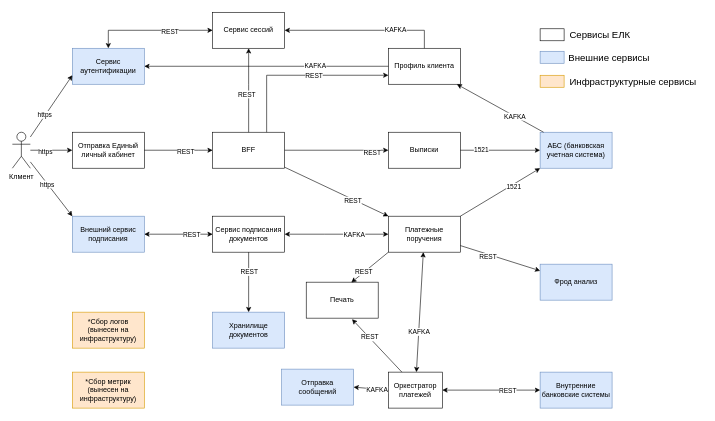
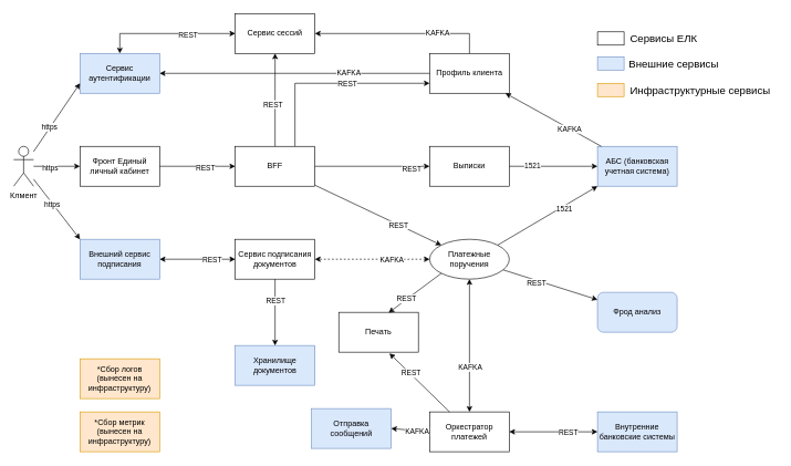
  <mxCell id="0" />
  <mxCell id="1" parent="0" />
  <mxCell id="2" value="Клмент" style="shape=umlActor;verticalLabelPosition=bottom;verticalAlign=top;html=1;outlineConnect=0;" parent="1" vertex="1"><mxGeometry x="20" y="220" width="30" height="60" as="geometry" /></mxCell>
- <mxCell id="3" value="Отправка&amp;nbsp;Единый личный кабинет" style="rounded=0;whiteSpace=wrap;html=1;" parent="1" vertex="1"><mxGeometry x="120" y="220" width="120" height="60" as="geometry" /></mxCell>
+ <mxCell id="3" value="Фронт&amp;nbsp;Единый личный кабинет" style="rounded=0;whiteSpace=wrap;html=1;" parent="1" vertex="1"><mxGeometry x="120" y="220" width="120" height="60" as="geometry" /></mxCell>
  <mxCell id="4" value="BFF" style="rounded=0;whiteSpace=wrap;html=1;" parent="1" vertex="1"><mxGeometry x="354" y="220" width="120" height="60" as="geometry" /></mxCell>
  <mxCell id="5" value="Сервис аутентификации" style="rounded=0;whiteSpace=wrap;html=1;fillColor=#dae8fc;strokeColor=#6c8ebf;" parent="1" vertex="1"><mxGeometry x="120" y="80" width="120" height="60" as="geometry" /></mxCell>
  <mxCell id="6" value="Внешний сервис подписания" style="rounded=0;whiteSpace=wrap;html=1;fillColor=#dae8fc;strokeColor=#6c8ebf;" parent="1" vertex="1"><mxGeometry x="120" y="360" width="120" height="60" as="geometry" /></mxCell>
  <mxCell id="7" value="" style="endArrow=classic;html=1;rounded=0;entryX=0;entryY=0.75;entryDx=0;entryDy=0;" parent="1" source="2" target="5" edge="1"><mxGeometry width="50" height="50" relative="1" as="geometry"><mxPoint x="40" y="220" as="sourcePoint" /><mxPoint x="90" y="170" as="targetPoint" /></mxGeometry></mxCell>
  <mxCell id="8" value="https" style="edgeLabel;html=1;align=center;verticalAlign=middle;resizable=0;points=[];" parent="7" vertex="1" connectable="0"><mxGeometry x="-0.296" y="1" relative="1" as="geometry"><mxPoint as="offset" /></mxGeometry></mxCell>
  <mxCell id="9" value="" style="endArrow=classic;html=1;rounded=0;" parent="1" source="2" target="3" edge="1"><mxGeometry width="50" height="50" relative="1" as="geometry"><mxPoint x="60" y="238" as="sourcePoint" /><mxPoint x="130" y="135" as="targetPoint" /></mxGeometry></mxCell>
  <mxCell id="10" value="https" style="edgeLabel;html=1;align=center;verticalAlign=middle;resizable=0;points=[];" parent="9" vertex="1" connectable="0"><mxGeometry x="-0.326" y="-2" relative="1" as="geometry"><mxPoint as="offset" /></mxGeometry></mxCell>
  <mxCell id="11" value="" style="endArrow=classic;html=1;rounded=0;entryX=0;entryY=0;entryDx=0;entryDy=0;" parent="1" source="2" target="6" edge="1"><mxGeometry width="50" height="50" relative="1" as="geometry"><mxPoint x="60" y="260" as="sourcePoint" /><mxPoint x="130" y="260" as="targetPoint" /></mxGeometry></mxCell>
  <mxCell id="12" value="https" style="edgeLabel;html=1;align=center;verticalAlign=middle;resizable=0;points=[];" parent="11" vertex="1" connectable="0"><mxGeometry x="-0.176" y="-2" relative="1" as="geometry"><mxPoint y="-1" as="offset" /></mxGeometry></mxCell>
  <mxCell id="13" value="" style="endArrow=classic;html=1;rounded=0;exitX=1;exitY=0.5;exitDx=0;exitDy=0;" parent="1" source="3" target="4" edge="1"><mxGeometry width="50" height="50" relative="1" as="geometry"><mxPoint x="304" y="330" as="sourcePoint" /><mxPoint x="403" y="426" as="targetPoint" /><Array as="points"><mxPoint x="330" y="250" /></Array></mxGeometry></mxCell>
  <mxCell id="14" value="REST" style="edgeLabel;html=1;align=center;verticalAlign=middle;resizable=0;points=[];" parent="13" vertex="1" connectable="0"><mxGeometry x="0.196" y="-1" relative="1" as="geometry"><mxPoint as="offset" /></mxGeometry></mxCell>
  <mxCell id="15" value="Сервис сессий" style="rounded=0;whiteSpace=wrap;html=1;" parent="1" vertex="1"><mxGeometry x="354" y="20" width="120" height="60" as="geometry" /></mxCell>
  <mxCell id="16" value="" style="endArrow=classic;html=1;rounded=0;startArrow=classic;startFill=1;" parent="1" source="15" target="5" edge="1"><mxGeometry width="50" height="50" relative="1" as="geometry"><mxPoint x="360" y="153" as="sourcePoint" /><mxPoint x="430" y="50" as="targetPoint" /><Array as="points"><mxPoint x="180" y="50" /></Array></mxGeometry></mxCell>
  <mxCell id="17" value="REST" style="edgeLabel;html=1;align=center;verticalAlign=middle;resizable=0;points=[];" parent="16" vertex="1" connectable="0"><mxGeometry x="-0.296" y="1" relative="1" as="geometry"><mxPoint as="offset" /></mxGeometry></mxCell>
  <mxCell id="18" value="" style="endArrow=classic;html=1;rounded=0;" parent="1" source="4" target="15" edge="1"><mxGeometry width="50" height="50" relative="1" as="geometry"><mxPoint x="460" y="180" as="sourcePoint" /><mxPoint x="580" y="260" as="targetPoint" /><Array as="points"><mxPoint x="414" y="140" /></Array></mxGeometry></mxCell>
  <mxCell id="19" value="REST" style="edgeLabel;html=1;align=center;verticalAlign=middle;resizable=0;points=[];" parent="18" vertex="1" connectable="0"><mxGeometry x="-0.084" y="4" relative="1" as="geometry"><mxPoint as="offset" /></mxGeometry></mxCell>
  <mxCell id="20" value="Профиль клиента" style="rounded=0;whiteSpace=wrap;html=1;" parent="1" vertex="1"><mxGeometry x="647" y="80" width="120" height="60" as="geometry" /></mxCell>
- <mxCell id="21" value="Платежные поручения" style="rounded=0;whiteSpace=wrap;html=1;" parent="1" vertex="1"><mxGeometry x="647" y="360" width="120" height="60" as="geometry" /></mxCell>
- <mxCell id="22" value="*Сбор логов (вынесен на инфраструктуру)" style="rounded=0;whiteSpace=wrap;html=1;fillColor=#ffe6cc;strokeColor=#d79b00;" parent="1" vertex="1"><mxGeometry x="120" y="520" width="120" height="60" as="geometry" /></mxCell>
+ <mxCell id="21" value="Платежные поручения" style="ellipse;whiteSpace=wrap;html=1;" parent="1" vertex="1"><mxGeometry x="647" y="360" width="120" height="60" as="geometry" /></mxCell>
+ <mxCell id="22" value="*Сбор логов (вынесен на инфраструктуру)" style="rounded=0;whiteSpace=wrap;html=1;fillColor=#ffe6cc;strokeColor=#d79b00;" parent="1" vertex="1"><mxGeometry x="120" y="540" width="120" height="60" as="geometry" /></mxCell>
  <mxCell id="23" value="*Сбор метрик (вынесен на инфраструктуру)" style="rounded=0;whiteSpace=wrap;html=1;fillColor=#ffe6cc;strokeColor=#d79b00;" parent="1" vertex="1"><mxGeometry x="120" y="620" width="120" height="60" as="geometry" /></mxCell>
  <mxCell id="24" value="Сервис подписания документов" style="rounded=0;whiteSpace=wrap;html=1;" parent="1" vertex="1"><mxGeometry x="354" y="360" width="120" height="60" as="geometry" /></mxCell>
  <mxCell id="25" value="" style="endArrow=classic;html=1;rounded=0;startArrow=classic;startFill=1;" parent="1" source="24" target="6" edge="1"><mxGeometry width="50" height="50" relative="1" as="geometry"><mxPoint x="450" y="525" as="sourcePoint" /><mxPoint x="534" y="445" as="targetPoint" /></mxGeometry></mxCell>
  <mxCell id="26" value="REST" style="edgeLabel;html=1;align=center;verticalAlign=middle;resizable=0;points=[];" parent="25" vertex="1" connectable="0"><mxGeometry x="-0.365" relative="1" as="geometry"><mxPoint as="offset" /></mxGeometry></mxCell>
  <mxCell id="27" value="" style="endArrow=classic;html=1;rounded=0;entryX=0;entryY=0.75;entryDx=0;entryDy=0;exitX=0.75;exitY=0;exitDx=0;exitDy=0;" parent="1" source="4" target="20" edge="1"><mxGeometry width="50" height="50" relative="1" as="geometry"><mxPoint x="420" y="240" as="sourcePoint" /><mxPoint x="590" y="250" as="targetPoint" /><Array as="points"><mxPoint x="444" y="125" /></Array></mxGeometry></mxCell>
  <mxCell id="28" value="REST" style="edgeLabel;html=1;align=center;verticalAlign=middle;resizable=0;points=[];" parent="27" vertex="1" connectable="0"><mxGeometry x="0.163" relative="1" as="geometry"><mxPoint as="offset" /></mxGeometry></mxCell>
  <mxCell id="29" value="" style="endArrow=classic;html=1;rounded=0;entryX=0;entryY=0;entryDx=0;entryDy=0;" parent="1" source="4" target="21" edge="1"><mxGeometry width="50" height="50" relative="1" as="geometry"><mxPoint x="474" y="304" as="sourcePoint" /><mxPoint x="710" y="280" as="targetPoint" /></mxGeometry></mxCell>
  <mxCell id="30" value="REST" style="edgeLabel;html=1;align=center;verticalAlign=middle;resizable=0;points=[];" parent="29" vertex="1" connectable="0"><mxGeometry x="0.32" y="-1" relative="1" as="geometry"><mxPoint as="offset" /></mxGeometry></mxCell>
  <mxCell id="31" value="Выписки" style="rounded=0;whiteSpace=wrap;html=1;" parent="1" vertex="1"><mxGeometry x="647" y="220" width="120" height="60" as="geometry" /></mxCell>
  <mxCell id="32" value="Печать" style="rounded=0;whiteSpace=wrap;html=1;" parent="1" vertex="1"><mxGeometry x="510" y="470" width="120" height="60" as="geometry" /></mxCell>
  <mxCell id="33" value="" style="endArrow=classic;html=1;rounded=0;" parent="1" source="20" target="5" edge="1"><mxGeometry width="50" height="50" relative="1" as="geometry"><mxPoint x="540" y="310" as="sourcePoint" /><mxPoint x="590" y="260" as="targetPoint" /></mxGeometry></mxCell>
  <mxCell id="34" value="KAFKA" style="edgeLabel;html=1;align=center;verticalAlign=middle;resizable=0;points=[];" parent="33" vertex="1" connectable="0"><mxGeometry x="-0.398" y="-1" relative="1" as="geometry"><mxPoint as="offset" /></mxGeometry></mxCell>
  <mxCell id="35" value="" style="endArrow=classic;html=1;rounded=0;" parent="1" source="4" target="31" edge="1"><mxGeometry width="50" height="50" relative="1" as="geometry"><mxPoint x="484" y="274" as="sourcePoint" /><mxPoint x="760" y="336" as="targetPoint" /></mxGeometry></mxCell>
  <mxCell id="36" value="REST" style="edgeLabel;html=1;align=center;verticalAlign=middle;resizable=0;points=[];" parent="35" vertex="1" connectable="0"><mxGeometry x="0.678" y="-3" relative="1" as="geometry"><mxPoint y="1" as="offset" /></mxGeometry></mxCell>
- <mxCell id="37" value="Оркестратор платежей" style="rounded=0;whiteSpace=wrap;html=1;" parent="1" vertex="1"><mxGeometry x="647" y="620" width="90" height="60" as="geometry" /></mxCell>
+ <mxCell id="37" value="Оркестратор платежей" style="rounded=0;whiteSpace=wrap;html=1;" parent="1" vertex="1"><mxGeometry x="647" y="620" width="120" height="60" as="geometry" /></mxCell>
  <mxCell id="38" value="Отправка сообщений" style="rounded=0;whiteSpace=wrap;html=1;fillColor=#dae8fc;strokeColor=#6c8ebf;" parent="1" vertex="1"><mxGeometry x="469" y="615" width="120" height="60" as="geometry" /></mxCell>
  <mxCell id="39" value="АБС (банковская учетная система)" style="rounded=0;whiteSpace=wrap;html=1;fillColor=#dae8fc;strokeColor=#6c8ebf;" parent="1" vertex="1"><mxGeometry x="900" y="220" width="120" height="60" as="geometry" /></mxCell>
  <mxCell id="40" value="" style="endArrow=classic;html=1;rounded=0;entryX=0;entryY=1;entryDx=0;entryDy=0;exitX=1;exitY=0;exitDx=0;exitDy=0;" parent="1" source="21" target="39" edge="1"><mxGeometry width="50" height="50" relative="1" as="geometry"><mxPoint x="960" y="560" as="sourcePoint" /><mxPoint x="1236" y="622" as="targetPoint" /></mxGeometry></mxCell>
  <mxCell id="41" value="1521" style="edgeLabel;html=1;align=center;verticalAlign=middle;resizable=0;points=[];" parent="40" vertex="1" connectable="0"><mxGeometry x="0.314" y="-2" relative="1" as="geometry"><mxPoint y="1" as="offset" /></mxGeometry></mxCell>
  <mxCell id="42" value="" style="endArrow=classic;html=1;rounded=0;" parent="1" source="31" target="39" edge="1"><mxGeometry width="50" height="50" relative="1" as="geometry"><mxPoint x="880" y="480" as="sourcePoint" /><mxPoint x="1050" y="583" as="targetPoint" /></mxGeometry></mxCell>
  <mxCell id="43" value="1521" style="edgeLabel;html=1;align=center;verticalAlign=middle;resizable=0;points=[];" parent="42" vertex="1" connectable="0"><mxGeometry x="-0.492" y="1" relative="1" as="geometry"><mxPoint as="offset" /></mxGeometry></mxCell>
  <mxCell id="44" value="Хранилище документов" style="rounded=0;whiteSpace=wrap;html=1;fillColor=#dae8fc;strokeColor=#6c8ebf;" parent="1" vertex="1"><mxGeometry x="354" y="520" width="120" height="60" as="geometry" /></mxCell>
  <mxCell id="45" value="" style="endArrow=classic;html=1;rounded=0;startArrow=none;startFill=0;" parent="1" source="24" target="44" edge="1"><mxGeometry width="50" height="50" relative="1" as="geometry"><mxPoint x="364" y="400" as="sourcePoint" /><mxPoint x="250" y="400" as="targetPoint" /></mxGeometry></mxCell>
  <mxCell id="46" value="REST" style="edgeLabel;html=1;align=center;verticalAlign=middle;resizable=0;points=[];" parent="45" vertex="1" connectable="0"><mxGeometry x="-0.365" relative="1" as="geometry"><mxPoint as="offset" /></mxGeometry></mxCell>
- <mxCell id="47" value="" style="endArrow=classic;html=1;rounded=0;startArrow=classic;startFill=1;entryX=1;entryY=0.5;entryDx=0;entryDy=0;" parent="1" source="21" target="24" edge="1"><mxGeometry width="50" height="50" relative="1" as="geometry"><mxPoint x="550" y="470" as="sourcePoint" /><mxPoint x="826" y="532" as="targetPoint" /><Array as="points"><mxPoint x="540" y="390" /></Array></mxGeometry></mxCell>
+ <mxCell id="47" value="" style="endArrow=classic;html=1;rounded=0;startArrow=classic;startFill=1;entryX=1;entryY=0.5;entryDx=0;entryDy=0;dashed=1;" parent="1" source="21" target="24" edge="1"><mxGeometry width="50" height="50" relative="1" as="geometry"><mxPoint x="550" y="470" as="sourcePoint" /><mxPoint x="826" y="532" as="targetPoint" /><Array as="points"><mxPoint x="540" y="390" /></Array></mxGeometry></mxCell>
  <mxCell id="48" value="KAFKA" style="edgeLabel;html=1;align=center;verticalAlign=middle;resizable=0;points=[];" parent="47" vertex="1" connectable="0"><mxGeometry x="-0.317" y="1" relative="1" as="geometry"><mxPoint x="1" as="offset" /></mxGeometry></mxCell>
- <mxCell id="49" value="Фрод анализ" style="rounded=0;whiteSpace=wrap;html=1;fillColor=#dae8fc;strokeColor=#6c8ebf;" parent="1" vertex="1"><mxGeometry x="900" y="440" width="120" height="60" as="geometry" /></mxCell>
+ <mxCell id="49" value="Фрод анализ" style="whiteSpace=wrap;html=1;fillColor=#dae8fc;strokeColor=#6c8ebf;rounded=1;" parent="1" vertex="1"><mxGeometry x="900" y="440" width="120" height="60" as="geometry" /></mxCell>
  <mxCell id="50" value="" style="endArrow=classic;html=1;rounded=0;" parent="1" source="21" target="49" edge="1"><mxGeometry width="50" height="50" relative="1" as="geometry"><mxPoint x="930" y="555" as="sourcePoint" /><mxPoint x="1208" y="695" as="targetPoint" /></mxGeometry></mxCell>
  <mxCell id="51" value="REST" style="edgeLabel;html=1;align=center;verticalAlign=middle;resizable=0;points=[];" parent="50" vertex="1" connectable="0"><mxGeometry x="-0.291" y="-4" relative="1" as="geometry"><mxPoint as="offset" /></mxGeometry></mxCell>
  <mxCell id="52" value="" style="endArrow=classic;html=1;rounded=0;startArrow=classic;startFill=1;" parent="1" source="37" target="21" edge="1"><mxGeometry width="50" height="50" relative="1" as="geometry"><mxPoint x="760" y="358" as="sourcePoint" /><mxPoint x="484" y="392" as="targetPoint" /></mxGeometry></mxCell>
  <mxCell id="53" value="KAFKA" style="edgeLabel;html=1;align=center;verticalAlign=middle;resizable=0;points=[];" parent="52" vertex="1" connectable="0"><mxGeometry x="-0.317" y="1" relative="1" as="geometry"><mxPoint x="1" as="offset" /></mxGeometry></mxCell>
  <mxCell id="54" value="" style="endArrow=classic;html=1;rounded=0;startArrow=none;startFill=0;" parent="1" source="39" target="20" edge="1"><mxGeometry width="50" height="50" relative="1" as="geometry"><mxPoint x="1010" y="297" as="sourcePoint" /><mxPoint x="880" y="333" as="targetPoint" /></mxGeometry></mxCell>
  <mxCell id="55" value="KAFKA" style="edgeLabel;html=1;align=center;verticalAlign=middle;resizable=0;points=[];" parent="54" vertex="1" connectable="0"><mxGeometry x="-0.317" y="1" relative="1" as="geometry"><mxPoint x="1" as="offset" /></mxGeometry></mxCell>
  <mxCell id="56" value="Внутренние банковские системы" style="rounded=0;whiteSpace=wrap;html=1;fillColor=#dae8fc;strokeColor=#6c8ebf;" parent="1" vertex="1"><mxGeometry x="900" y="620" width="120" height="60" as="geometry" /></mxCell>
  <mxCell id="57" value="" style="endArrow=classic;html=1;rounded=0;startArrow=classic;startFill=1;" parent="1" source="37" target="56" edge="1"><mxGeometry width="50" height="50" relative="1" as="geometry"><mxPoint x="740" y="280" as="sourcePoint" /><mxPoint x="710" y="376" as="targetPoint" /></mxGeometry></mxCell>
  <mxCell id="58" value="REST" style="edgeLabel;html=1;align=center;verticalAlign=middle;resizable=0;points=[];" parent="57" vertex="1" connectable="0"><mxGeometry x="0.32" y="-1" relative="1" as="geometry"><mxPoint as="offset" /></mxGeometry></mxCell>
  <mxCell id="59" value="" style="endArrow=classic;html=1;rounded=0;exitX=0;exitY=1;exitDx=0;exitDy=0;entryX=0.627;entryY=0.01;entryDx=0;entryDy=0;entryPerimeter=0;" parent="1" source="21" target="32" edge="1"><mxGeometry width="50" height="50" relative="1" as="geometry"><mxPoint x="464" y="290" as="sourcePoint" /><mxPoint x="677" y="450" as="targetPoint" /></mxGeometry></mxCell>
  <mxCell id="60" value="REST" style="edgeLabel;html=1;align=center;verticalAlign=middle;resizable=0;points=[];" parent="59" vertex="1" connectable="0"><mxGeometry x="0.32" y="-1" relative="1" as="geometry"><mxPoint as="offset" /></mxGeometry></mxCell>
  <mxCell id="61" value="" style="endArrow=classic;html=1;rounded=0;startArrow=none;startFill=0;entryX=1;entryY=0.5;entryDx=0;entryDy=0;exitX=0;exitY=0.5;exitDx=0;exitDy=0;" parent="1" source="37" target="38" edge="1"><mxGeometry width="50" height="50" relative="1" as="geometry"><mxPoint x="570" y="740" as="sourcePoint" /><mxPoint x="570" y="620" as="targetPoint" /></mxGeometry></mxCell>
  <mxCell id="62" value="KAFKA" style="edgeLabel;html=1;align=center;verticalAlign=middle;resizable=0;points=[];" parent="61" vertex="1" connectable="0"><mxGeometry x="-0.317" y="1" relative="1" as="geometry"><mxPoint x="1" as="offset" /></mxGeometry></mxCell>
  <mxCell id="63" value="" style="rounded=0;whiteSpace=wrap;html=1;" parent="1" vertex="1"><mxGeometry x="900" y="47.5" width="40" height="20" as="geometry" /></mxCell>
  <mxCell id="64" value="Сервисы ЕЛК" style="text;html=1;strokeColor=none;fillColor=none;align=center;verticalAlign=middle;whiteSpace=wrap;rounded=0;fontSize=16;" parent="1" vertex="1"><mxGeometry x="940" y="40" width="120" height="35" as="geometry" /></mxCell>
  <mxCell id="65" value="" style="rounded=0;whiteSpace=wrap;html=1;fillColor=#dae8fc;strokeColor=#6c8ebf;" parent="1" vertex="1"><mxGeometry x="900" y="85" width="40" height="20" as="geometry" /></mxCell>
  <mxCell id="66" value="Внешние сервисы" style="text;html=1;strokeColor=none;fillColor=none;align=center;verticalAlign=middle;whiteSpace=wrap;rounded=0;fontSize=16;" parent="1" vertex="1"><mxGeometry x="940" y="77.5" width="150" height="35" as="geometry" /></mxCell>
  <mxCell id="67" value="" style="rounded=0;whiteSpace=wrap;html=1;fillColor=#ffe6cc;strokeColor=#d79b00;" parent="1" vertex="1"><mxGeometry x="900" y="125" width="40" height="20" as="geometry" /></mxCell>
  <mxCell id="68" value="Инфраструктурные сервисы" style="text;html=1;strokeColor=none;fillColor=none;align=center;verticalAlign=middle;whiteSpace=wrap;rounded=0;fontSize=16;" parent="1" vertex="1"><mxGeometry x="940" y="117.5" width="230" height="35" as="geometry" /></mxCell>
  <mxCell id="69" value="" style="endArrow=classic;html=1;rounded=0;exitX=0.5;exitY=0;exitDx=0;exitDy=0;entryX=1;entryY=0.5;entryDx=0;entryDy=0;" parent="1" source="20" target="15" edge="1"><mxGeometry width="50" height="50" relative="1" as="geometry"><mxPoint x="657" y="120" as="sourcePoint" /><mxPoint x="250" y="120" as="targetPoint" /><Array as="points"><mxPoint x="707" y="50" /></Array></mxGeometry></mxCell>
  <mxCell id="70" value="KAFKA" style="edgeLabel;html=1;align=center;verticalAlign=middle;resizable=0;points=[];" parent="69" vertex="1" connectable="0"><mxGeometry x="-0.398" y="-1" relative="1" as="geometry"><mxPoint as="offset" /></mxGeometry></mxCell>
  <mxCell id="71" value="" style="endArrow=classic;html=1;rounded=0;exitX=0.25;exitY=0;exitDx=0;exitDy=0;entryX=0.637;entryY=1.03;entryDx=0;entryDy=0;entryPerimeter=0;" edge="1" parent="1" source="37" target="32"><mxGeometry width="50" height="50" relative="1" as="geometry"><mxPoint x="622" y="569" as="sourcePoint" /><mxPoint x="560" y="620" as="targetPoint" /></mxGeometry></mxCell>
  <mxCell id="72" value="REST" style="edgeLabel;html=1;align=center;verticalAlign=middle;resizable=0;points=[];" vertex="1" connectable="0" parent="71"><mxGeometry x="0.32" y="-1" relative="1" as="geometry"><mxPoint as="offset" /></mxGeometry></mxCell>
